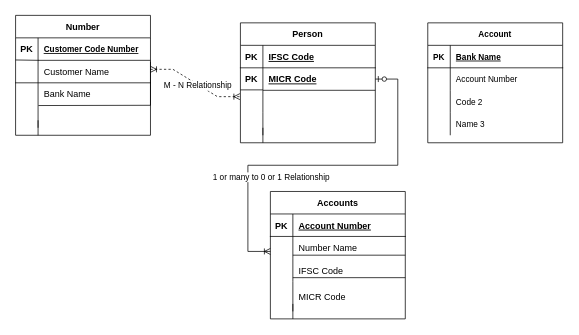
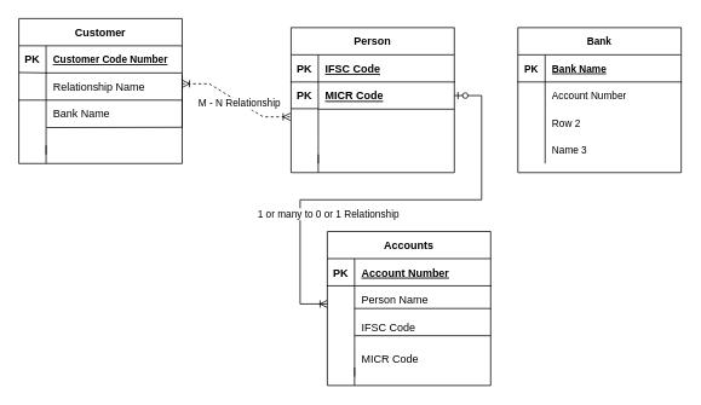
  <mxCell id="0" />
  <mxCell id="1" parent="0" />
  <mxCell id="2" value="Accounts" style="shape=table;startSize=30;container=1;collapsible=1;childLayout=tableLayout;fixedRows=1;rowLines=0;fontStyle=1;align=center;resizeLast=1;" parent="1" vertex="1"><mxGeometry x="360" y="255" width="180" height="170" as="geometry" /></mxCell>
  <mxCell id="3" value="" style="shape=tableRow;horizontal=0;startSize=0;swimlaneHead=0;swimlaneBody=0;fillColor=none;collapsible=0;dropTarget=0;points=[[0,0.5],[1,0.5]];portConstraint=eastwest;top=0;left=0;right=0;bottom=1;" parent="2" vertex="1"><mxGeometry y="30" width="180" height="30" as="geometry" /></mxCell>
  <mxCell id="4" value="PK" style="shape=partialRectangle;connectable=0;fillColor=none;top=0;left=0;bottom=0;right=0;fontStyle=1;overflow=hidden;" parent="3" vertex="1"><mxGeometry width="30" height="30" as="geometry"><mxRectangle width="30" height="30" as="alternateBounds" /></mxGeometry></mxCell>
  <mxCell id="5" value="Account Number" style="shape=partialRectangle;connectable=0;fillColor=none;top=0;left=0;bottom=0;right=0;align=left;spacingLeft=6;fontStyle=5;overflow=hidden;" parent="3" vertex="1"><mxGeometry x="30" width="150" height="30" as="geometry"><mxRectangle width="150" height="30" as="alternateBounds" /></mxGeometry></mxCell>
  <mxCell id="6" value="" style="shape=tableRow;horizontal=0;startSize=0;swimlaneHead=0;swimlaneBody=0;fillColor=none;collapsible=0;dropTarget=0;points=[[0,0.5],[1,0.5]];portConstraint=eastwest;top=0;left=0;right=0;bottom=0;" parent="2" vertex="1"><mxGeometry y="60" width="180" height="30" as="geometry" /></mxCell>
  <mxCell id="7" value="" style="shape=partialRectangle;connectable=0;fillColor=none;top=0;left=0;bottom=0;right=0;editable=1;overflow=hidden;" parent="6" vertex="1"><mxGeometry width="30" height="30" as="geometry"><mxRectangle width="30" height="30" as="alternateBounds" /></mxGeometry></mxCell>
- <mxCell id="8" value="Number Name" style="shape=partialRectangle;connectable=0;fillColor=none;top=0;left=0;bottom=0;right=0;align=left;spacingLeft=6;overflow=hidden;" parent="6" vertex="1"><mxGeometry x="30" width="150" height="30" as="geometry"><mxRectangle width="150" height="30" as="alternateBounds" /></mxGeometry></mxCell>
+ <mxCell id="8" value="Person Name" style="shape=partialRectangle;connectable=0;fillColor=none;top=0;left=0;bottom=0;right=0;align=left;spacingLeft=6;overflow=hidden;" parent="6" vertex="1"><mxGeometry x="30" width="150" height="30" as="geometry"><mxRectangle width="150" height="30" as="alternateBounds" /></mxGeometry></mxCell>
  <mxCell id="9" value="" style="shape=tableRow;horizontal=0;startSize=0;swimlaneHead=0;swimlaneBody=0;fillColor=none;collapsible=0;dropTarget=0;points=[[0,0.5],[1,0.5]];portConstraint=eastwest;top=0;left=0;right=0;bottom=0;" parent="2" vertex="1"><mxGeometry y="90" width="180" height="30" as="geometry" /></mxCell>
  <mxCell id="10" value="" style="shape=partialRectangle;connectable=0;fillColor=none;top=0;left=0;bottom=0;right=0;editable=1;overflow=hidden;" parent="9" vertex="1"><mxGeometry width="30" height="30" as="geometry"><mxRectangle width="30" height="30" as="alternateBounds" /></mxGeometry></mxCell>
  <mxCell id="11" value="IFSC Code" style="shape=partialRectangle;connectable=0;fillColor=none;top=0;left=0;bottom=0;right=0;align=left;spacingLeft=6;overflow=hidden;" parent="9" vertex="1"><mxGeometry x="30" width="150" height="30" as="geometry"><mxRectangle width="150" height="30" as="alternateBounds" /></mxGeometry></mxCell>
  <mxCell id="12" value="" style="shape=tableRow;horizontal=0;startSize=0;swimlaneHead=0;swimlaneBody=0;fillColor=none;collapsible=0;dropTarget=0;points=[[0,0.5],[1,0.5]];portConstraint=eastwest;top=0;left=0;right=0;bottom=0;" parent="2" vertex="1"><mxGeometry y="120" width="180" height="40" as="geometry" /></mxCell>
  <mxCell id="13" value="" style="shape=partialRectangle;connectable=0;fillColor=none;top=0;left=0;bottom=0;right=0;editable=1;overflow=hidden;" parent="12" vertex="1"><mxGeometry width="30" height="40" as="geometry"><mxRectangle width="30" height="40" as="alternateBounds" /></mxGeometry></mxCell>
  <mxCell id="14" value="MICR Code" style="shape=partialRectangle;connectable=0;fillColor=none;top=0;left=0;bottom=0;right=0;align=left;spacingLeft=6;overflow=hidden;" parent="12" vertex="1"><mxGeometry x="30" width="150" height="40" as="geometry"><mxRectangle width="150" height="40" as="alternateBounds" /></mxGeometry></mxCell>
  <mxCell id="15" value="" style="line;strokeWidth=1;rotatable=0;dashed=0;labelPosition=right;align=left;verticalAlign=middle;spacingTop=0;spacingLeft=6;points=[];portConstraint=eastwest;" parent="1" vertex="1"><mxGeometry x="390" y="365" width="150" height="10" as="geometry" /></mxCell>
  <mxCell id="16" value="" style="line;strokeWidth=1;rotatable=0;dashed=0;labelPosition=right;align=left;verticalAlign=middle;spacingTop=0;spacingLeft=6;points=[];portConstraint=eastwest;" parent="1" vertex="1"><mxGeometry x="390" y="335" width="150" height="10" as="geometry" /></mxCell>
  <mxCell id="17" value="" style="endArrow=none;html=1;rounded=0;" parent="1" edge="1"><mxGeometry relative="1" as="geometry"><mxPoint x="390" y="405" as="sourcePoint" /><mxPoint x="390" y="425" as="targetPoint" /></mxGeometry></mxCell>
- <mxCell id="18" value="Number" style="shape=table;startSize=30;container=1;collapsible=1;childLayout=tableLayout;fixedRows=1;rowLines=0;fontStyle=1;align=center;resizeLast=1;" parent="1" vertex="1"><mxGeometry x="20" y="20" width="180" height="160" as="geometry" /></mxCell>
+ <mxCell id="18" value="Customer" style="shape=table;startSize=30;container=1;collapsible=1;childLayout=tableLayout;fixedRows=1;rowLines=0;fontStyle=1;align=center;resizeLast=1;" parent="1" vertex="1"><mxGeometry x="20" y="20" width="180" height="160" as="geometry" /></mxCell>
  <mxCell id="19" value="" style="shape=tableRow;horizontal=0;startSize=0;swimlaneHead=0;swimlaneBody=0;fillColor=none;collapsible=0;dropTarget=0;points=[[0,0.5],[1,0.5]];portConstraint=eastwest;top=0;left=0;right=0;bottom=0;" parent="18" vertex="1"><mxGeometry y="30" width="180" height="30" as="geometry" /></mxCell>
  <mxCell id="20" value="PK" style="shape=partialRectangle;connectable=0;fillColor=none;top=0;left=0;bottom=0;right=0;editable=1;overflow=hidden;fontStyle=1" parent="19" vertex="1"><mxGeometry width="30" height="30" as="geometry"><mxRectangle width="30" height="30" as="alternateBounds" /></mxGeometry></mxCell>
  <mxCell id="21" value="Customer Code Number" style="shape=partialRectangle;connectable=0;fillColor=none;top=0;left=0;bottom=0;right=0;align=left;spacingLeft=6;overflow=hidden;fontStyle=5;fontSize=11;" parent="19" vertex="1"><mxGeometry x="30" width="150" height="30" as="geometry"><mxRectangle width="150" height="30" as="alternateBounds" /></mxGeometry></mxCell>
  <mxCell id="22" value="" style="shape=tableRow;horizontal=0;startSize=0;swimlaneHead=0;swimlaneBody=0;fillColor=none;collapsible=0;dropTarget=0;points=[[0,0.5],[1,0.5]];portConstraint=eastwest;top=0;left=0;right=0;bottom=1;" parent="18" vertex="1"><mxGeometry y="60" width="180" height="30" as="geometry" /></mxCell>
  <mxCell id="23" value="" style="shape=partialRectangle;connectable=0;fillColor=none;top=0;left=0;bottom=0;right=0;fontStyle=1;overflow=hidden;" parent="22" vertex="1"><mxGeometry width="30" height="30" as="geometry"><mxRectangle width="30" height="30" as="alternateBounds" /></mxGeometry></mxCell>
- <mxCell id="24" value="Customer Name" style="shape=partialRectangle;connectable=0;fillColor=none;top=0;left=0;bottom=0;right=0;align=left;spacingLeft=6;fontStyle=0;overflow=hidden;" parent="22" vertex="1"><mxGeometry x="30" width="150" height="30" as="geometry"><mxRectangle width="150" height="30" as="alternateBounds" /></mxGeometry></mxCell>
+ <mxCell id="24" value="Relationship Name" style="shape=partialRectangle;connectable=0;fillColor=none;top=0;left=0;bottom=0;right=0;align=left;spacingLeft=6;fontStyle=0;overflow=hidden;" parent="22" vertex="1"><mxGeometry x="30" width="150" height="30" as="geometry"><mxRectangle width="150" height="30" as="alternateBounds" /></mxGeometry></mxCell>
  <mxCell id="25" value="" style="shape=tableRow;horizontal=0;startSize=0;swimlaneHead=0;swimlaneBody=0;fillColor=none;collapsible=0;dropTarget=0;points=[[0,0.5],[1,0.5]];portConstraint=eastwest;top=0;left=0;right=0;bottom=0;" parent="18" vertex="1"><mxGeometry y="90" width="180" height="30" as="geometry" /></mxCell>
  <mxCell id="26" value="" style="shape=partialRectangle;connectable=0;fillColor=none;top=0;left=0;bottom=0;right=0;editable=1;overflow=hidden;" parent="25" vertex="1"><mxGeometry width="30" height="30" as="geometry"><mxRectangle width="30" height="30" as="alternateBounds" /></mxGeometry></mxCell>
  <mxCell id="27" value="Bank Name" style="shape=partialRectangle;connectable=0;fillColor=none;top=0;left=0;bottom=0;right=0;align=left;spacingLeft=6;overflow=hidden;" parent="25" vertex="1"><mxGeometry x="30" width="150" height="30" as="geometry"><mxRectangle width="150" height="30" as="alternateBounds" /></mxGeometry></mxCell>
  <mxCell id="28" value="" style="shape=tableRow;horizontal=0;startSize=0;swimlaneHead=0;swimlaneBody=0;fillColor=none;collapsible=0;dropTarget=0;points=[[0,0.5],[1,0.5]];portConstraint=eastwest;top=0;left=0;right=0;bottom=0;" parent="18" vertex="1"><mxGeometry y="120" width="180" height="30" as="geometry" /></mxCell>
  <mxCell id="29" value="" style="shape=partialRectangle;connectable=0;fillColor=none;top=0;left=0;bottom=0;right=0;editable=1;overflow=hidden;" parent="28" vertex="1"><mxGeometry width="30" height="30" as="geometry"><mxRectangle width="30" height="30" as="alternateBounds" /></mxGeometry></mxCell>
  <mxCell id="30" value="" style="shape=partialRectangle;connectable=0;fillColor=none;top=0;left=0;bottom=0;right=0;align=left;spacingLeft=6;overflow=hidden;" parent="28" vertex="1"><mxGeometry x="30" width="150" height="30" as="geometry"><mxRectangle width="150" height="30" as="alternateBounds" /></mxGeometry></mxCell>
  <mxCell id="31" value="" style="endArrow=none;html=1;rounded=0;fontSize=11;exitX=0;exitY=0.984;exitDx=0;exitDy=0;exitPerimeter=0;entryX=0.17;entryY=0;entryDx=0;entryDy=0;entryPerimeter=0;" parent="18" source="19" target="22" edge="1"><mxGeometry relative="1" as="geometry"><mxPoint x="5" y="90" as="sourcePoint" /><mxPoint x="30" y="89.64" as="targetPoint" /></mxGeometry></mxCell>
  <mxCell id="32" value="" style="line;strokeWidth=1;rotatable=0;dashed=0;labelPosition=right;align=left;verticalAlign=middle;spacingTop=0;spacingLeft=6;points=[];portConstraint=eastwest;" parent="1" vertex="1"><mxGeometry x="50" y="75" width="150" height="10" as="geometry" /></mxCell>
  <mxCell id="33" value="" style="endArrow=none;html=1;rounded=0;" parent="1" edge="1"><mxGeometry relative="1" as="geometry"><mxPoint x="50" y="180" as="sourcePoint" /><mxPoint x="50" y="160" as="targetPoint" /></mxGeometry></mxCell>
  <mxCell id="34" value="Person" style="shape=table;startSize=30;container=1;collapsible=1;childLayout=tableLayout;fixedRows=1;rowLines=0;fontStyle=1;align=center;resizeLast=1;" parent="1" vertex="1"><mxGeometry x="320" y="30" width="180" height="160" as="geometry" /></mxCell>
  <mxCell id="35" value="" style="shape=tableRow;horizontal=0;startSize=0;swimlaneHead=0;swimlaneBody=0;fillColor=none;collapsible=0;dropTarget=0;points=[[0,0.5],[1,0.5]];portConstraint=eastwest;top=0;left=0;right=0;bottom=1;" parent="34" vertex="1"><mxGeometry y="30" width="180" height="30" as="geometry" /></mxCell>
  <mxCell id="36" value="PK" style="shape=partialRectangle;connectable=0;fillColor=none;top=0;left=0;bottom=0;right=0;fontStyle=1;overflow=hidden;" parent="35" vertex="1"><mxGeometry width="30" height="30" as="geometry"><mxRectangle width="30" height="30" as="alternateBounds" /></mxGeometry></mxCell>
  <mxCell id="37" value="IFSC Code" style="shape=partialRectangle;connectable=0;fillColor=none;top=0;left=0;bottom=0;right=0;align=left;spacingLeft=6;fontStyle=5;overflow=hidden;" parent="35" vertex="1"><mxGeometry x="30" width="150" height="30" as="geometry"><mxRectangle width="150" height="30" as="alternateBounds" /></mxGeometry></mxCell>
  <mxCell id="38" value="" style="shape=tableRow;horizontal=0;startSize=0;swimlaneHead=0;swimlaneBody=0;fillColor=none;collapsible=0;dropTarget=0;points=[[0,0.5],[1,0.5]];portConstraint=eastwest;top=0;left=0;right=0;bottom=0;" parent="34" vertex="1"><mxGeometry y="60" width="180" height="30" as="geometry" /></mxCell>
  <mxCell id="39" value="PK" style="shape=partialRectangle;connectable=0;fillColor=none;top=0;left=0;bottom=0;right=0;editable=1;overflow=hidden;fontStyle=1" parent="38" vertex="1"><mxGeometry width="30" height="30" as="geometry"><mxRectangle width="30" height="30" as="alternateBounds" /></mxGeometry></mxCell>
  <mxCell id="40" value="MICR Code" style="shape=partialRectangle;connectable=0;fillColor=none;top=0;left=0;bottom=0;right=0;align=left;spacingLeft=6;overflow=hidden;fontStyle=5" parent="38" vertex="1"><mxGeometry x="30" width="150" height="30" as="geometry"><mxRectangle width="150" height="30" as="alternateBounds" /></mxGeometry></mxCell>
  <mxCell id="41" value="" style="shape=tableRow;horizontal=0;startSize=0;swimlaneHead=0;swimlaneBody=0;fillColor=none;collapsible=0;dropTarget=0;points=[[0,0.5],[1,0.5]];portConstraint=eastwest;top=0;left=0;right=0;bottom=0;" parent="34" vertex="1"><mxGeometry y="90" width="180" height="30" as="geometry" /></mxCell>
  <mxCell id="42" value="" style="shape=partialRectangle;connectable=0;fillColor=none;top=0;left=0;bottom=0;right=0;editable=1;overflow=hidden;" parent="41" vertex="1"><mxGeometry width="30" height="30" as="geometry"><mxRectangle width="30" height="30" as="alternateBounds" /></mxGeometry></mxCell>
  <mxCell id="43" value="" style="shape=partialRectangle;connectable=0;fillColor=none;top=0;left=0;bottom=0;right=0;align=left;spacingLeft=6;overflow=hidden;" parent="41" vertex="1"><mxGeometry x="30" width="150" height="30" as="geometry"><mxRectangle width="150" height="30" as="alternateBounds" /></mxGeometry></mxCell>
  <mxCell id="44" value="" style="shape=tableRow;horizontal=0;startSize=0;swimlaneHead=0;swimlaneBody=0;fillColor=none;collapsible=0;dropTarget=0;points=[[0,0.5],[1,0.5]];portConstraint=eastwest;top=0;left=0;right=0;bottom=0;" parent="34" vertex="1"><mxGeometry y="120" width="180" height="30" as="geometry" /></mxCell>
  <mxCell id="45" value="" style="shape=partialRectangle;connectable=0;fillColor=none;top=0;left=0;bottom=0;right=0;editable=1;overflow=hidden;" parent="44" vertex="1"><mxGeometry width="30" height="30" as="geometry"><mxRectangle width="30" height="30" as="alternateBounds" /></mxGeometry></mxCell>
  <mxCell id="46" value="" style="shape=partialRectangle;connectable=0;fillColor=none;top=0;left=0;bottom=0;right=0;align=left;spacingLeft=6;overflow=hidden;" parent="44" vertex="1"><mxGeometry x="30" width="150" height="30" as="geometry"><mxRectangle width="150" height="30" as="alternateBounds" /></mxGeometry></mxCell>
  <mxCell id="47" value="" style="line;strokeWidth=1;rotatable=0;dashed=0;labelPosition=right;align=left;verticalAlign=middle;spacingTop=0;spacingLeft=6;points=[];portConstraint=eastwest;" parent="1" vertex="1"><mxGeometry x="350" y="115" width="150" height="10" as="geometry" /></mxCell>
  <mxCell id="48" value="" style="endArrow=none;html=1;rounded=0;" parent="1" edge="1"><mxGeometry relative="1" as="geometry"><mxPoint x="350" y="170" as="sourcePoint" /><mxPoint x="350" y="190" as="targetPoint" /></mxGeometry></mxCell>
  <mxCell id="49" value="" style="endArrow=none;html=1;rounded=0;" parent="1" edge="1"><mxGeometry relative="1" as="geometry"><mxPoint x="320" y="119.44" as="sourcePoint" /><mxPoint x="350" y="119.44" as="targetPoint" /></mxGeometry></mxCell>
  <mxCell id="50" value="" style="edgeStyle=entityRelationEdgeStyle;fontSize=12;html=1;endArrow=ERoneToMany;startArrow=ERoneToMany;rounded=0;dashed=1;entryX=-0.004;entryY=0.282;entryDx=0;entryDy=0;entryPerimeter=0;" parent="1" target="41" edge="1"><mxGeometry width="100" height="100" relative="1" as="geometry"><mxPoint x="200" y="92" as="sourcePoint" /><mxPoint x="315" y="128.5" as="targetPoint" /></mxGeometry></mxCell>
  <mxCell id="51" value="M - N Relationship" style="edgeLabel;html=1;align=center;verticalAlign=middle;resizable=0;points=[];" vertex="1" connectable="0" parent="50"><mxGeometry x="0.066" y="-1" relative="1" as="geometry"><mxPoint as="offset" /></mxGeometry></mxCell>
  <mxCell id="52" value="" style="edgeStyle=entityRelationEdgeStyle;fontSize=12;html=1;endArrow=ERoneToMany;startArrow=ERzeroToOne;rounded=0;exitX=1;exitY=0.5;exitDx=0;exitDy=0;" parent="1" source="38" edge="1"><mxGeometry width="100" height="100" relative="1" as="geometry"><mxPoint x="260" y="435" as="sourcePoint" /><mxPoint x="360" y="335" as="targetPoint" /></mxGeometry></mxCell>
  <mxCell id="53" value="1 or many to 0 or 1 Relationship" style="edgeLabel;html=1;align=center;verticalAlign=middle;resizable=0;points=[];" parent="52" vertex="1" connectable="0"><mxGeometry x="0.547" y="1" relative="1" as="geometry"><mxPoint x="29" y="-19" as="offset" /></mxGeometry></mxCell>
  <mxCell id="54" value="" style="endArrow=none;html=1;rounded=0;exitX=0.169;exitY=0.011;exitDx=0;exitDy=0;exitPerimeter=0;entryX=1;entryY=0.667;entryDx=0;entryDy=0;entryPerimeter=0;" parent="1" source="28" target="32" edge="1"><mxGeometry relative="1" as="geometry"><mxPoint x="295" y="100" as="sourcePoint" /><mxPoint x="470" y="115" as="targetPoint" /><Array as="points"><mxPoint x="200" y="140" /></Array></mxGeometry></mxCell>
- <mxCell id="55" value="Account" style="shape=table;startSize=30;container=1;collapsible=1;childLayout=tableLayout;fixedRows=1;rowLines=0;fontStyle=1;align=center;resizeLast=1;fontSize=11;" parent="1" vertex="1"><mxGeometry x="570" y="30" width="180" height="160" as="geometry" /></mxCell>
+ <mxCell id="55" value="Bank" style="shape=table;startSize=30;container=1;collapsible=1;childLayout=tableLayout;fixedRows=1;rowLines=0;fontStyle=1;align=center;resizeLast=1;fontSize=11;" parent="1" vertex="1"><mxGeometry x="570" y="30" width="180" height="160" as="geometry" /></mxCell>
  <mxCell id="56" value="" style="shape=tableRow;horizontal=0;startSize=0;swimlaneHead=0;swimlaneBody=0;fillColor=none;collapsible=0;dropTarget=0;points=[[0,0.5],[1,0.5]];portConstraint=eastwest;top=0;left=0;right=0;bottom=1;fontSize=11;" parent="55" vertex="1"><mxGeometry y="30" width="180" height="30" as="geometry" /></mxCell>
  <mxCell id="57" value="PK" style="shape=partialRectangle;connectable=0;fillColor=none;top=0;left=0;bottom=0;right=0;fontStyle=1;overflow=hidden;fontSize=11;" parent="56" vertex="1"><mxGeometry width="30" height="30" as="geometry"><mxRectangle width="30" height="30" as="alternateBounds" /></mxGeometry></mxCell>
  <mxCell id="58" value="Bank Name" style="shape=partialRectangle;connectable=0;fillColor=none;top=0;left=0;bottom=0;right=0;align=left;spacingLeft=6;fontStyle=5;overflow=hidden;fontSize=11;" parent="56" vertex="1"><mxGeometry x="30" width="150" height="30" as="geometry"><mxRectangle width="150" height="30" as="alternateBounds" /></mxGeometry></mxCell>
  <mxCell id="59" value="" style="shape=tableRow;horizontal=0;startSize=0;swimlaneHead=0;swimlaneBody=0;fillColor=none;collapsible=0;dropTarget=0;points=[[0,0.5],[1,0.5]];portConstraint=eastwest;top=0;left=0;right=0;bottom=0;fontSize=11;" parent="55" vertex="1"><mxGeometry y="60" width="180" height="30" as="geometry" /></mxCell>
  <mxCell id="60" value="" style="shape=partialRectangle;connectable=0;fillColor=none;top=0;left=0;bottom=0;right=0;editable=1;overflow=hidden;fontSize=11;" parent="59" vertex="1"><mxGeometry width="30" height="30" as="geometry"><mxRectangle width="30" height="30" as="alternateBounds" /></mxGeometry></mxCell>
  <mxCell id="61" value="Account Number" style="shape=partialRectangle;connectable=0;fillColor=none;top=0;left=0;bottom=0;right=0;align=left;spacingLeft=6;overflow=hidden;fontSize=11;" parent="59" vertex="1"><mxGeometry x="30" width="150" height="30" as="geometry"><mxRectangle width="150" height="30" as="alternateBounds" /></mxGeometry></mxCell>
  <mxCell id="62" value="" style="shape=tableRow;horizontal=0;startSize=0;swimlaneHead=0;swimlaneBody=0;fillColor=none;collapsible=0;dropTarget=0;points=[[0,0.5],[1,0.5]];portConstraint=eastwest;top=0;left=0;right=0;bottom=0;fontSize=11;" parent="55" vertex="1"><mxGeometry y="90" width="180" height="30" as="geometry" /></mxCell>
  <mxCell id="63" value="" style="shape=partialRectangle;connectable=0;fillColor=none;top=0;left=0;bottom=0;right=0;editable=1;overflow=hidden;fontSize=11;" parent="62" vertex="1"><mxGeometry width="30" height="30" as="geometry"><mxRectangle width="30" height="30" as="alternateBounds" /></mxGeometry></mxCell>
- <mxCell id="64" value="Code 2" style="shape=partialRectangle;connectable=0;fillColor=none;top=0;left=0;bottom=0;right=0;align=left;spacingLeft=6;overflow=hidden;fontSize=11;" parent="62" vertex="1"><mxGeometry x="30" width="150" height="30" as="geometry"><mxRectangle width="150" height="30" as="alternateBounds" /></mxGeometry></mxCell>
+ <mxCell id="64" value="Row 2" style="shape=partialRectangle;connectable=0;fillColor=none;top=0;left=0;bottom=0;right=0;align=left;spacingLeft=6;overflow=hidden;fontSize=11;" parent="62" vertex="1"><mxGeometry x="30" width="150" height="30" as="geometry"><mxRectangle width="150" height="30" as="alternateBounds" /></mxGeometry></mxCell>
  <mxCell id="65" value="" style="shape=tableRow;horizontal=0;startSize=0;swimlaneHead=0;swimlaneBody=0;fillColor=none;collapsible=0;dropTarget=0;points=[[0,0.5],[1,0.5]];portConstraint=eastwest;top=0;left=0;right=0;bottom=0;fontSize=11;" parent="55" vertex="1"><mxGeometry y="120" width="180" height="30" as="geometry" /></mxCell>
  <mxCell id="66" value="" style="shape=partialRectangle;connectable=0;fillColor=none;top=0;left=0;bottom=0;right=0;editable=1;overflow=hidden;fontSize=11;" parent="65" vertex="1"><mxGeometry width="30" height="30" as="geometry"><mxRectangle width="30" height="30" as="alternateBounds" /></mxGeometry></mxCell>
  <mxCell id="67" value="Name 3" style="shape=partialRectangle;connectable=0;fillColor=none;top=0;left=0;bottom=0;right=0;align=left;spacingLeft=6;overflow=hidden;fontSize=11;" parent="65" vertex="1"><mxGeometry x="30" width="150" height="30" as="geometry"><mxRectangle width="150" height="30" as="alternateBounds" /></mxGeometry></mxCell>
